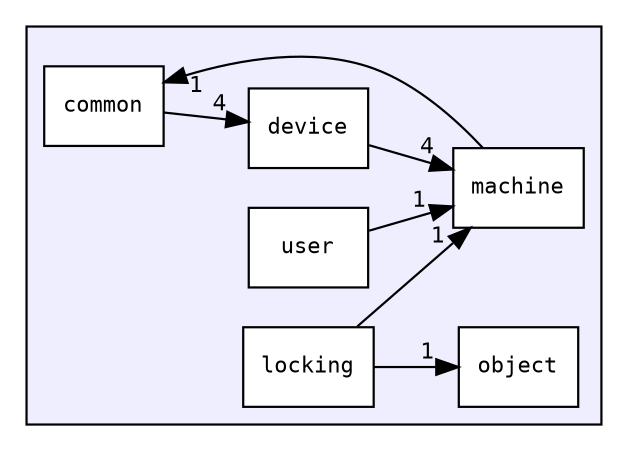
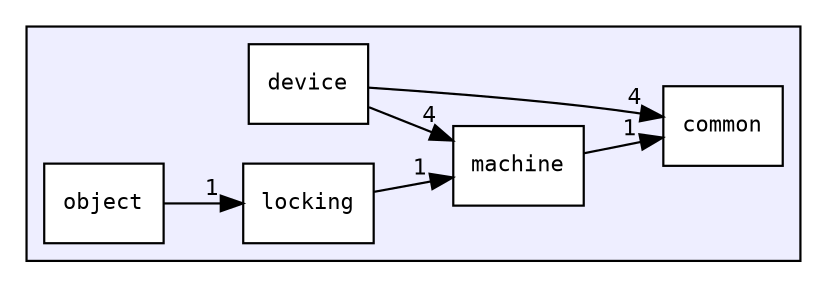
  digraph {
    compound=true
    fontname="DejaVu Sans Mono"
    rankdir=LR
    node [color=black fillcolor=white fontname="DejaVu Sans Mono" fontsize=10 shape=box style=filled]
    edge [fontname="DejaVu Sans Mono" headlabel=1 labeldistance=1.5 labelfontname=Helvetica labelfontsize=10]
    n1 [label=common]
    n2 [label=device]
    n3 [label=locking]
    n4 [label=machine]
    n5 [label=object]
-   n6 [label=user]
    subgraph cluster_1 {
      bgcolor="#eeeeff"
      pencolor=black
      n1
      n2
      n3
      n4
      n5
-     n6
    }
-   n1 -> n2 [headlabel=4]
+   n2 -> n1 [headlabel=4]
    n2 -> n4 [headlabel=4]
    n3 -> n4
-   n3 -> n5
+   n5 -> n3
    n4 -> n1
-   n6 -> n4
  }
